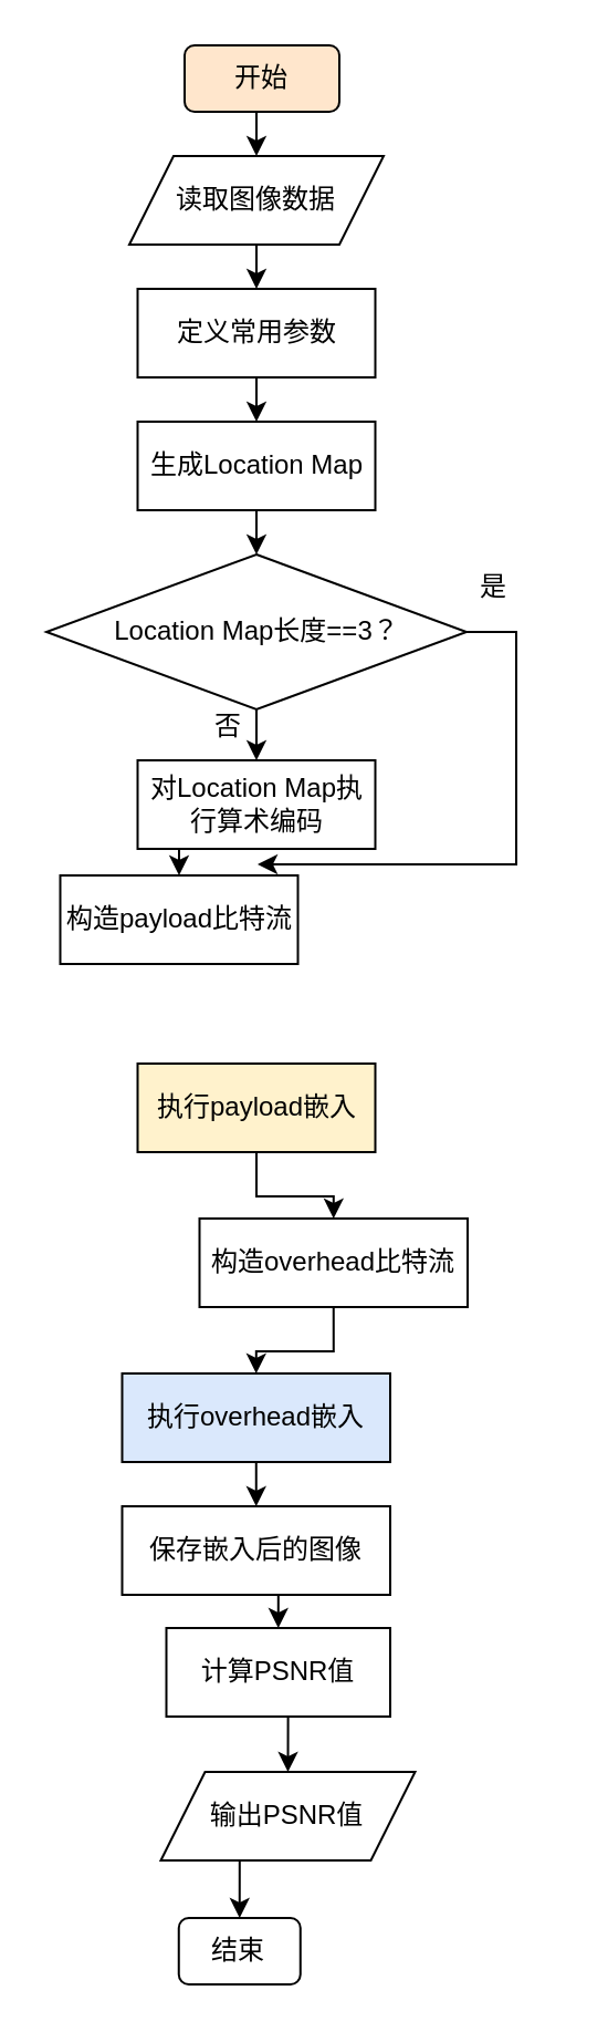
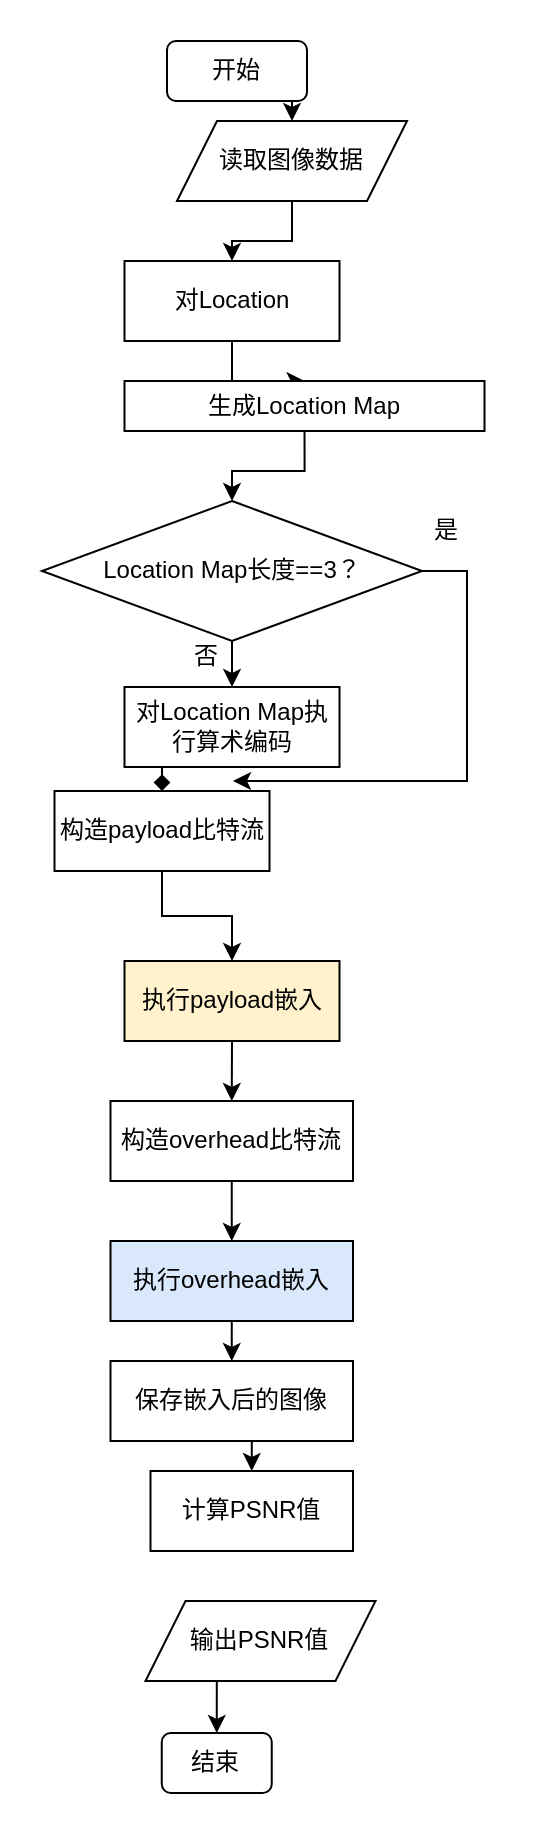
  <mxCell id="0" />
  <mxCell id="1" parent="0" />
  <mxCell id="2" style="edgeStyle=orthogonalEdgeStyle;rounded=0;orthogonalLoop=1;jettySize=auto;html=1;exitX=0.5;exitY=1;exitDx=0;exitDy=0;entryX=0.5;entryY=0;entryDx=0;entryDy=0;" edge="1" parent="1" source="3" target="5"><mxGeometry relative="1" as="geometry" /></mxCell>
- <mxCell id="3" value="开始" style="rounded=1;whiteSpace=wrap;html=1;fillColor=#ffe6cc;" vertex="1" parent="1"><mxGeometry x="83" y="20" width="70" height="30" as="geometry" /></mxCell>
+ <mxCell id="3" value="开始" style="rounded=1;whiteSpace=wrap;html=1;" vertex="1" parent="1"><mxGeometry x="83" y="20" width="70" height="30" as="geometry" /></mxCell>
  <mxCell id="4" style="edgeStyle=orthogonalEdgeStyle;rounded=0;orthogonalLoop=1;jettySize=auto;html=1;exitX=0.5;exitY=1;exitDx=0;exitDy=0;entryX=0.5;entryY=0;entryDx=0;entryDy=0;" edge="1" parent="1" source="5" target="7"><mxGeometry relative="1" as="geometry" /></mxCell>
- <mxCell id="5" value="读取图像数据" style="shape=parallelogram;perimeter=parallelogramPerimeter;whiteSpace=wrap;html=1;fixedSize=1;" vertex="1" parent="1"><mxGeometry x="58" y="70" width="115" height="40" as="geometry" /></mxCell>
+ <mxCell id="5" value="读取图像数据" style="shape=parallelogram;perimeter=parallelogramPerimeter;whiteSpace=wrap;html=1;fixedSize=1;" vertex="1" parent="1"><mxGeometry x="88" y="60" width="115" height="40" as="geometry" /></mxCell>
  <mxCell id="6" style="edgeStyle=orthogonalEdgeStyle;rounded=0;orthogonalLoop=1;jettySize=auto;html=1;exitX=0.5;exitY=1;exitDx=0;exitDy=0;entryX=0.5;entryY=0;entryDx=0;entryDy=0;" edge="1" parent="1" source="7" target="9"><mxGeometry relative="1" as="geometry" /></mxCell>
- <mxCell id="7" value="定义常用参数" style="rounded=0;whiteSpace=wrap;html=1;" vertex="1" parent="1"><mxGeometry x="61.75" y="130" width="107.5" height="40" as="geometry" /></mxCell>
+ <mxCell id="7" value="对Location" style="rounded=0;whiteSpace=wrap;html=1;" vertex="1" parent="1"><mxGeometry x="61.75" y="130" width="107.5" height="40" as="geometry" /></mxCell>
  <mxCell id="8" style="edgeStyle=orthogonalEdgeStyle;rounded=0;orthogonalLoop=1;jettySize=auto;html=1;exitX=0.5;exitY=1;exitDx=0;exitDy=0;entryX=0.5;entryY=0;entryDx=0;entryDy=0;" edge="1" parent="1" source="9" target="12"><mxGeometry relative="1" as="geometry" /></mxCell>
- <mxCell id="9" value="生成Location Map" style="rounded=0;whiteSpace=wrap;html=1;" vertex="1" parent="1"><mxGeometry x="61.75" y="190" width="107.5" height="40" as="geometry" /></mxCell>
+ <mxCell id="9" value="生成Location Map" style="rounded=0;whiteSpace=wrap;html=1;" vertex="1" parent="1"><mxGeometry x="61.75" y="190" width="180" height="25" as="geometry" /></mxCell>
  <mxCell id="10" style="edgeStyle=orthogonalEdgeStyle;rounded=0;orthogonalLoop=1;jettySize=auto;html=1;exitX=0.5;exitY=1;exitDx=0;exitDy=0;entryX=0.5;entryY=0;entryDx=0;entryDy=0;" edge="1" parent="1" source="12" target="14"><mxGeometry relative="1" as="geometry" /></mxCell>
  <mxCell id="11" style="edgeStyle=orthogonalEdgeStyle;rounded=0;orthogonalLoop=1;jettySize=auto;html=1;exitX=1;exitY=0.5;exitDx=0;exitDy=0;" edge="1" parent="1" source="12"><mxGeometry relative="1" as="geometry"><mxPoint x="116" y="390" as="targetPoint" /><Array as="points"><mxPoint x="233" y="285" /></Array></mxGeometry></mxCell>
  <mxCell id="12" value="Location Map长度==3？" style="rhombus;whiteSpace=wrap;html=1;" vertex="1" parent="1"><mxGeometry x="20.5" y="250" width="190" height="70" as="geometry" /></mxCell>
- <mxCell id="13" style="edgeStyle=orthogonalEdgeStyle;rounded=0;orthogonalLoop=1;jettySize=auto;html=1;exitX=0.5;exitY=1;exitDx=0;exitDy=0;entryX=0.5;entryY=0;entryDx=0;entryDy=0;" edge="1" parent="1" source="14" target="16"><mxGeometry relative="1" as="geometry" /></mxCell>
+ <mxCell id="13" style="edgeStyle=orthogonalEdgeStyle;rounded=0;orthogonalLoop=1;jettySize=auto;html=1;exitX=0.5;exitY=1;exitDx=0;exitDy=0;entryX=0.5;entryY=0;entryDx=0;entryDy=0;endArrow=diamond;" edge="1" parent="1" source="14" target="16"><mxGeometry relative="1" as="geometry" /></mxCell>
  <mxCell id="14" value="对Location Map执行算术编码" style="rounded=0;whiteSpace=wrap;html=1;" vertex="1" parent="1"><mxGeometry x="61.75" y="343" width="107.5" height="40" as="geometry" /></mxCell>
+ <mxCell id="15" style="edgeStyle=orthogonalEdgeStyle;rounded=0;orthogonalLoop=1;jettySize=auto;html=1;exitX=0.5;exitY=1;exitDx=0;exitDy=0;entryX=0.5;entryY=0;entryDx=0;entryDy=0;" edge="1" parent="1" source="16" target="18"><mxGeometry relative="1" as="geometry" /></mxCell>
  <mxCell id="16" value="构造payload比特流" style="rounded=0;whiteSpace=wrap;html=1;" vertex="1" parent="1"><mxGeometry x="26.75" y="395" width="107.5" height="40" as="geometry" /></mxCell>
  <mxCell id="17" style="edgeStyle=orthogonalEdgeStyle;rounded=0;orthogonalLoop=1;jettySize=auto;html=1;exitX=0.5;exitY=1;exitDx=0;exitDy=0;entryX=0.5;entryY=0;entryDx=0;entryDy=0;" edge="1" parent="1" source="18" target="20"><mxGeometry relative="1" as="geometry" /></mxCell>
  <mxCell id="18" value="执行payload嵌入" style="rounded=0;whiteSpace=wrap;html=1;fillColor=#fff2cc;" vertex="1" parent="1"><mxGeometry x="61.75" y="480" width="107.5" height="40" as="geometry" /></mxCell>
  <mxCell id="19" style="edgeStyle=orthogonalEdgeStyle;rounded=0;orthogonalLoop=1;jettySize=auto;html=1;exitX=0.5;exitY=1;exitDx=0;exitDy=0;entryX=0.5;entryY=0;entryDx=0;entryDy=0;" edge="1" parent="1" source="20" target="22"><mxGeometry relative="1" as="geometry" /></mxCell>
- <mxCell id="20" value="构造overhead比特流" style="rounded=0;whiteSpace=wrap;html=1;" vertex="1" parent="1"><mxGeometry x="89.75" y="550" width="121.25" height="40" as="geometry" /></mxCell>
+ <mxCell id="20" value="构造overhead比特流" style="rounded=0;whiteSpace=wrap;html=1;" vertex="1" parent="1"><mxGeometry x="54.75" y="550" width="121.25" height="40" as="geometry" /></mxCell>
  <mxCell id="21" style="edgeStyle=orthogonalEdgeStyle;rounded=0;orthogonalLoop=1;jettySize=auto;html=1;exitX=0.5;exitY=1;exitDx=0;exitDy=0;entryX=0.5;entryY=0;entryDx=0;entryDy=0;" edge="1" parent="1" source="22" target="24"><mxGeometry relative="1" as="geometry" /></mxCell>
  <mxCell id="22" value="执行overhead嵌入" style="rounded=0;whiteSpace=wrap;html=1;fillColor=#dae8fc;" vertex="1" parent="1"><mxGeometry x="54.75" y="620" width="121.25" height="40" as="geometry" /></mxCell>
  <mxCell id="23" style="edgeStyle=orthogonalEdgeStyle;rounded=0;orthogonalLoop=1;jettySize=auto;html=1;exitX=0.5;exitY=1;exitDx=0;exitDy=0;entryX=0.5;entryY=0;entryDx=0;entryDy=0;" edge="1" parent="1" source="24" target="26"><mxGeometry relative="1" as="geometry" /></mxCell>
  <mxCell id="24" value="保存嵌入后的图像" style="rounded=0;whiteSpace=wrap;html=1;" vertex="1" parent="1"><mxGeometry x="54.75" y="680" width="121.25" height="40" as="geometry" /></mxCell>
- <mxCell id="25" style="edgeStyle=orthogonalEdgeStyle;rounded=0;orthogonalLoop=1;jettySize=auto;html=1;exitX=0.5;exitY=1;exitDx=0;exitDy=0;entryX=0.5;entryY=0;entryDx=0;entryDy=0;" edge="1" parent="1" source="26" target="31"><mxGeometry relative="1" as="geometry" /></mxCell>
  <mxCell id="26" value="计算PSNR值" style="rounded=0;whiteSpace=wrap;html=1;" vertex="1" parent="1"><mxGeometry x="74.75" y="735" width="101.25" height="40" as="geometry" /></mxCell>
  <mxCell id="27" value="结束" style="rounded=1;whiteSpace=wrap;html=1;" vertex="1" parent="1"><mxGeometry x="80.38" y="866" width="55" height="30" as="geometry" /></mxCell>
  <mxCell id="28" value="是" style="text;html=1;strokeColor=none;fillColor=none;align=center;verticalAlign=middle;whiteSpace=wrap;rounded=0;" vertex="1" parent="1"><mxGeometry x="193" y="250" width="60" height="30" as="geometry" /></mxCell>
  <mxCell id="29" value="否" style="text;html=1;strokeColor=none;fillColor=none;align=center;verticalAlign=middle;whiteSpace=wrap;rounded=0;" vertex="1" parent="1"><mxGeometry x="73" y="313" width="60" height="30" as="geometry" /></mxCell>
  <mxCell id="30" style="edgeStyle=orthogonalEdgeStyle;rounded=0;orthogonalLoop=1;jettySize=auto;html=1;exitX=0.5;exitY=1;exitDx=0;exitDy=0;entryX=0.5;entryY=0;entryDx=0;entryDy=0;" edge="1" parent="1" source="31" target="27"><mxGeometry relative="1" as="geometry" /></mxCell>
  <mxCell id="31" value="输出PSNR值" style="shape=parallelogram;perimeter=parallelogramPerimeter;whiteSpace=wrap;html=1;fixedSize=1;" vertex="1" parent="1"><mxGeometry x="72.25" y="800" width="115" height="40" as="geometry" /></mxCell>
